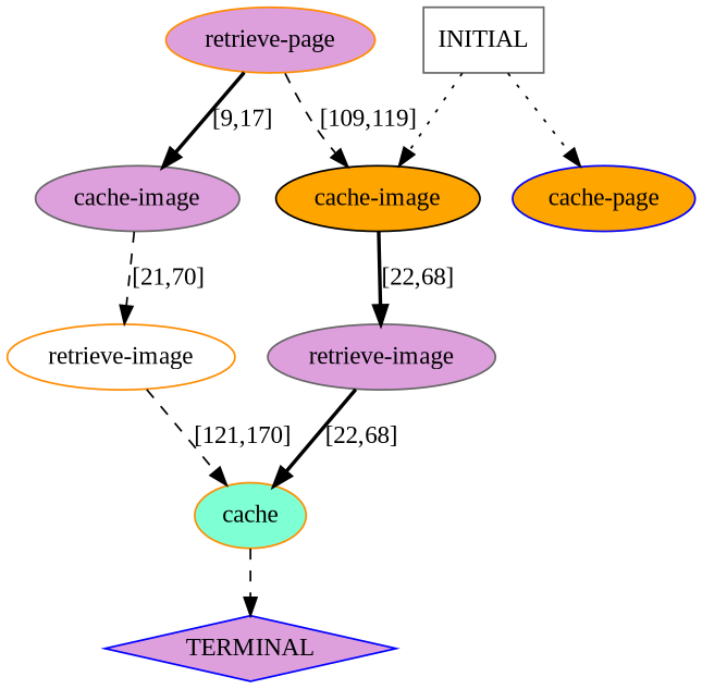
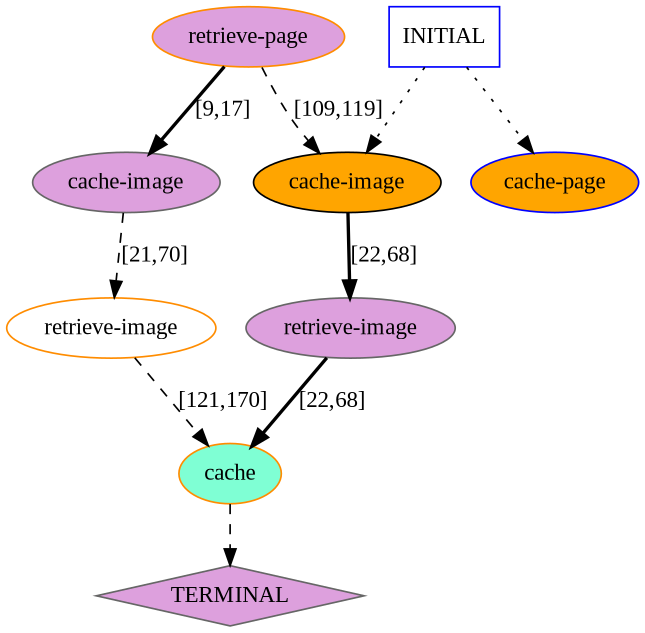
  digraph {
    fontname="Liberation Serif"
    node [color=darkorange fillcolor=plum fontname="Liberation Serif" style=filled]
    edge [fontname="Liberation Serif" style=dashed]
    n1 [color=gray40 label="cache-image"]
    n2 [fillcolor=white label="retrieve-image"]
    n3 [fillcolor=aquamarine label=cache]
    n4 [color=black fillcolor=orange label="cache-image"]
    n5 [color=gray40 label="retrieve-image"]
    n6 [color=blue fillcolor=orange label="cache-page"]
    n7 [label="retrieve-page"]
-   n8 [color=blue label=TERMINAL shape=diamond]
-   n9 [color=gray40 fillcolor=white label=INITIAL shape=box]
+   n8 [color=gray40 label=TERMINAL shape=diamond]
+   n9 [color=blue fillcolor=white label=INITIAL shape=box]
    n1 -> n2 [label="[21,70]"]
    n2 -> n3 [label="[121,170]"]
    n3 -> n8
    n4 -> n5 [label="[22,68]" style=bold]
    n5 -> n3 [label="[22,68]" style=bold]
    n7 -> n1 [label="[9,17]" style=bold]
    n7 -> n4 [label="[109,119]"]
    n9 -> n4 [style=dotted]
    n9 -> n6 [style=dotted]
  }
